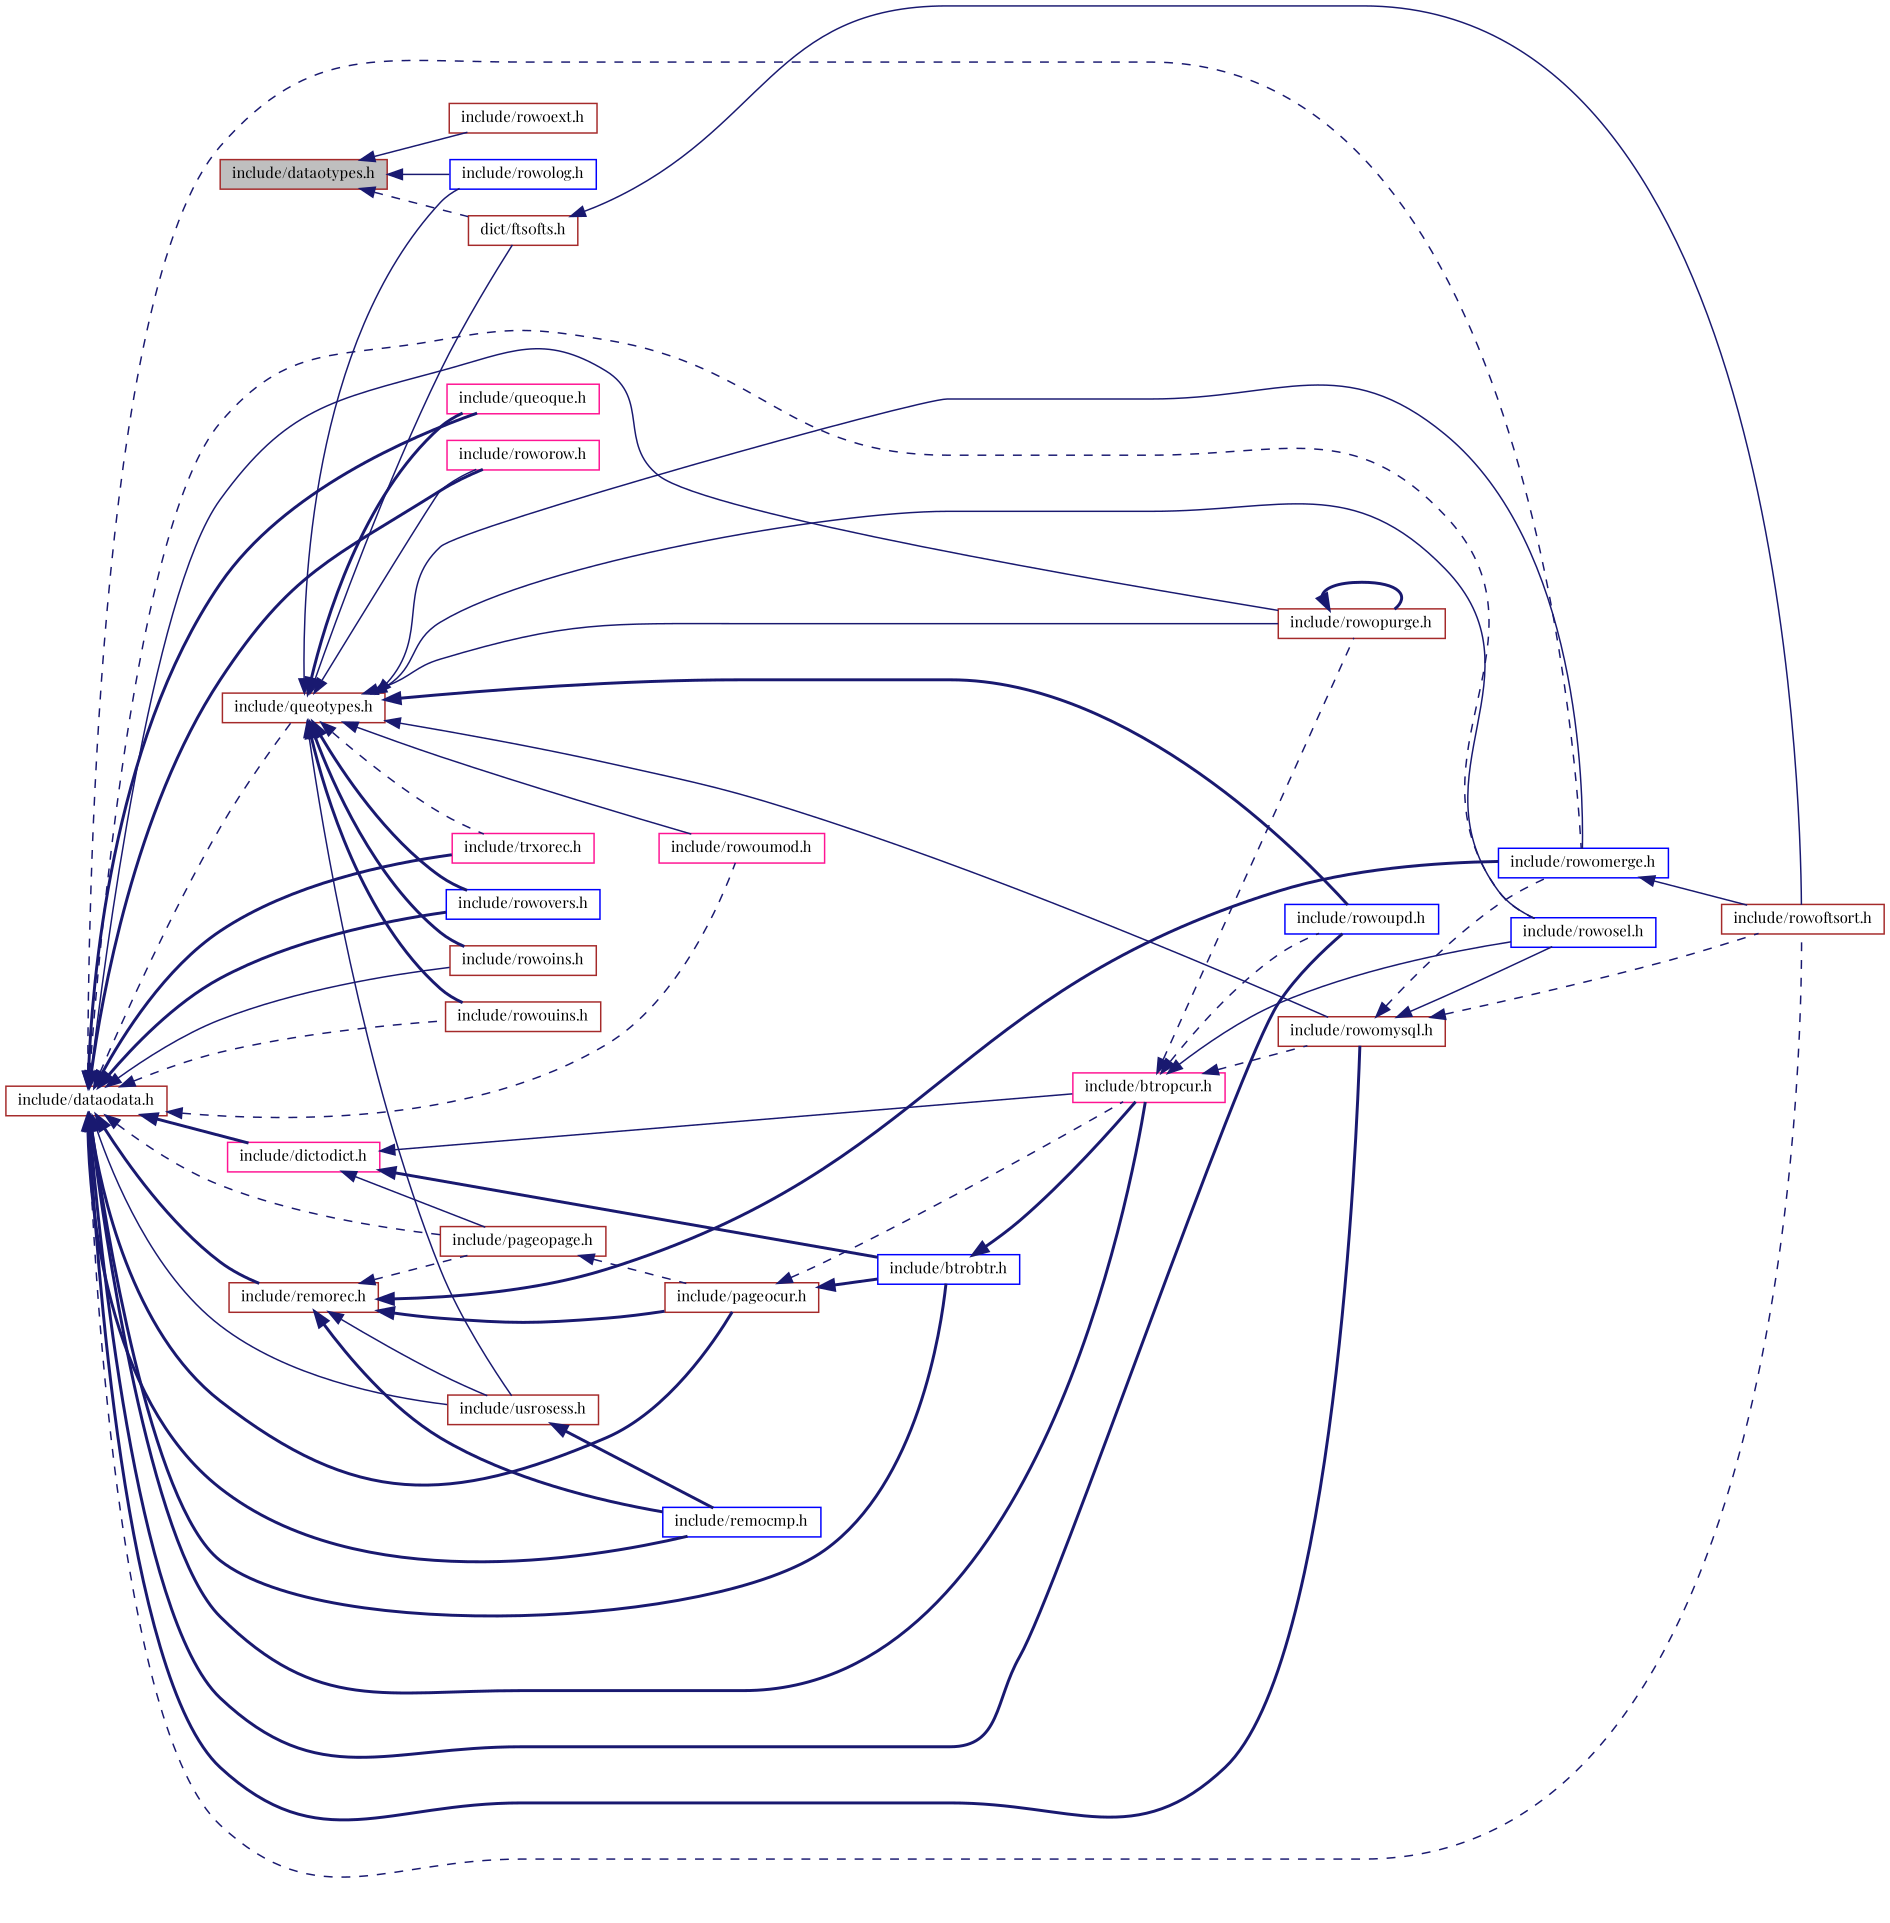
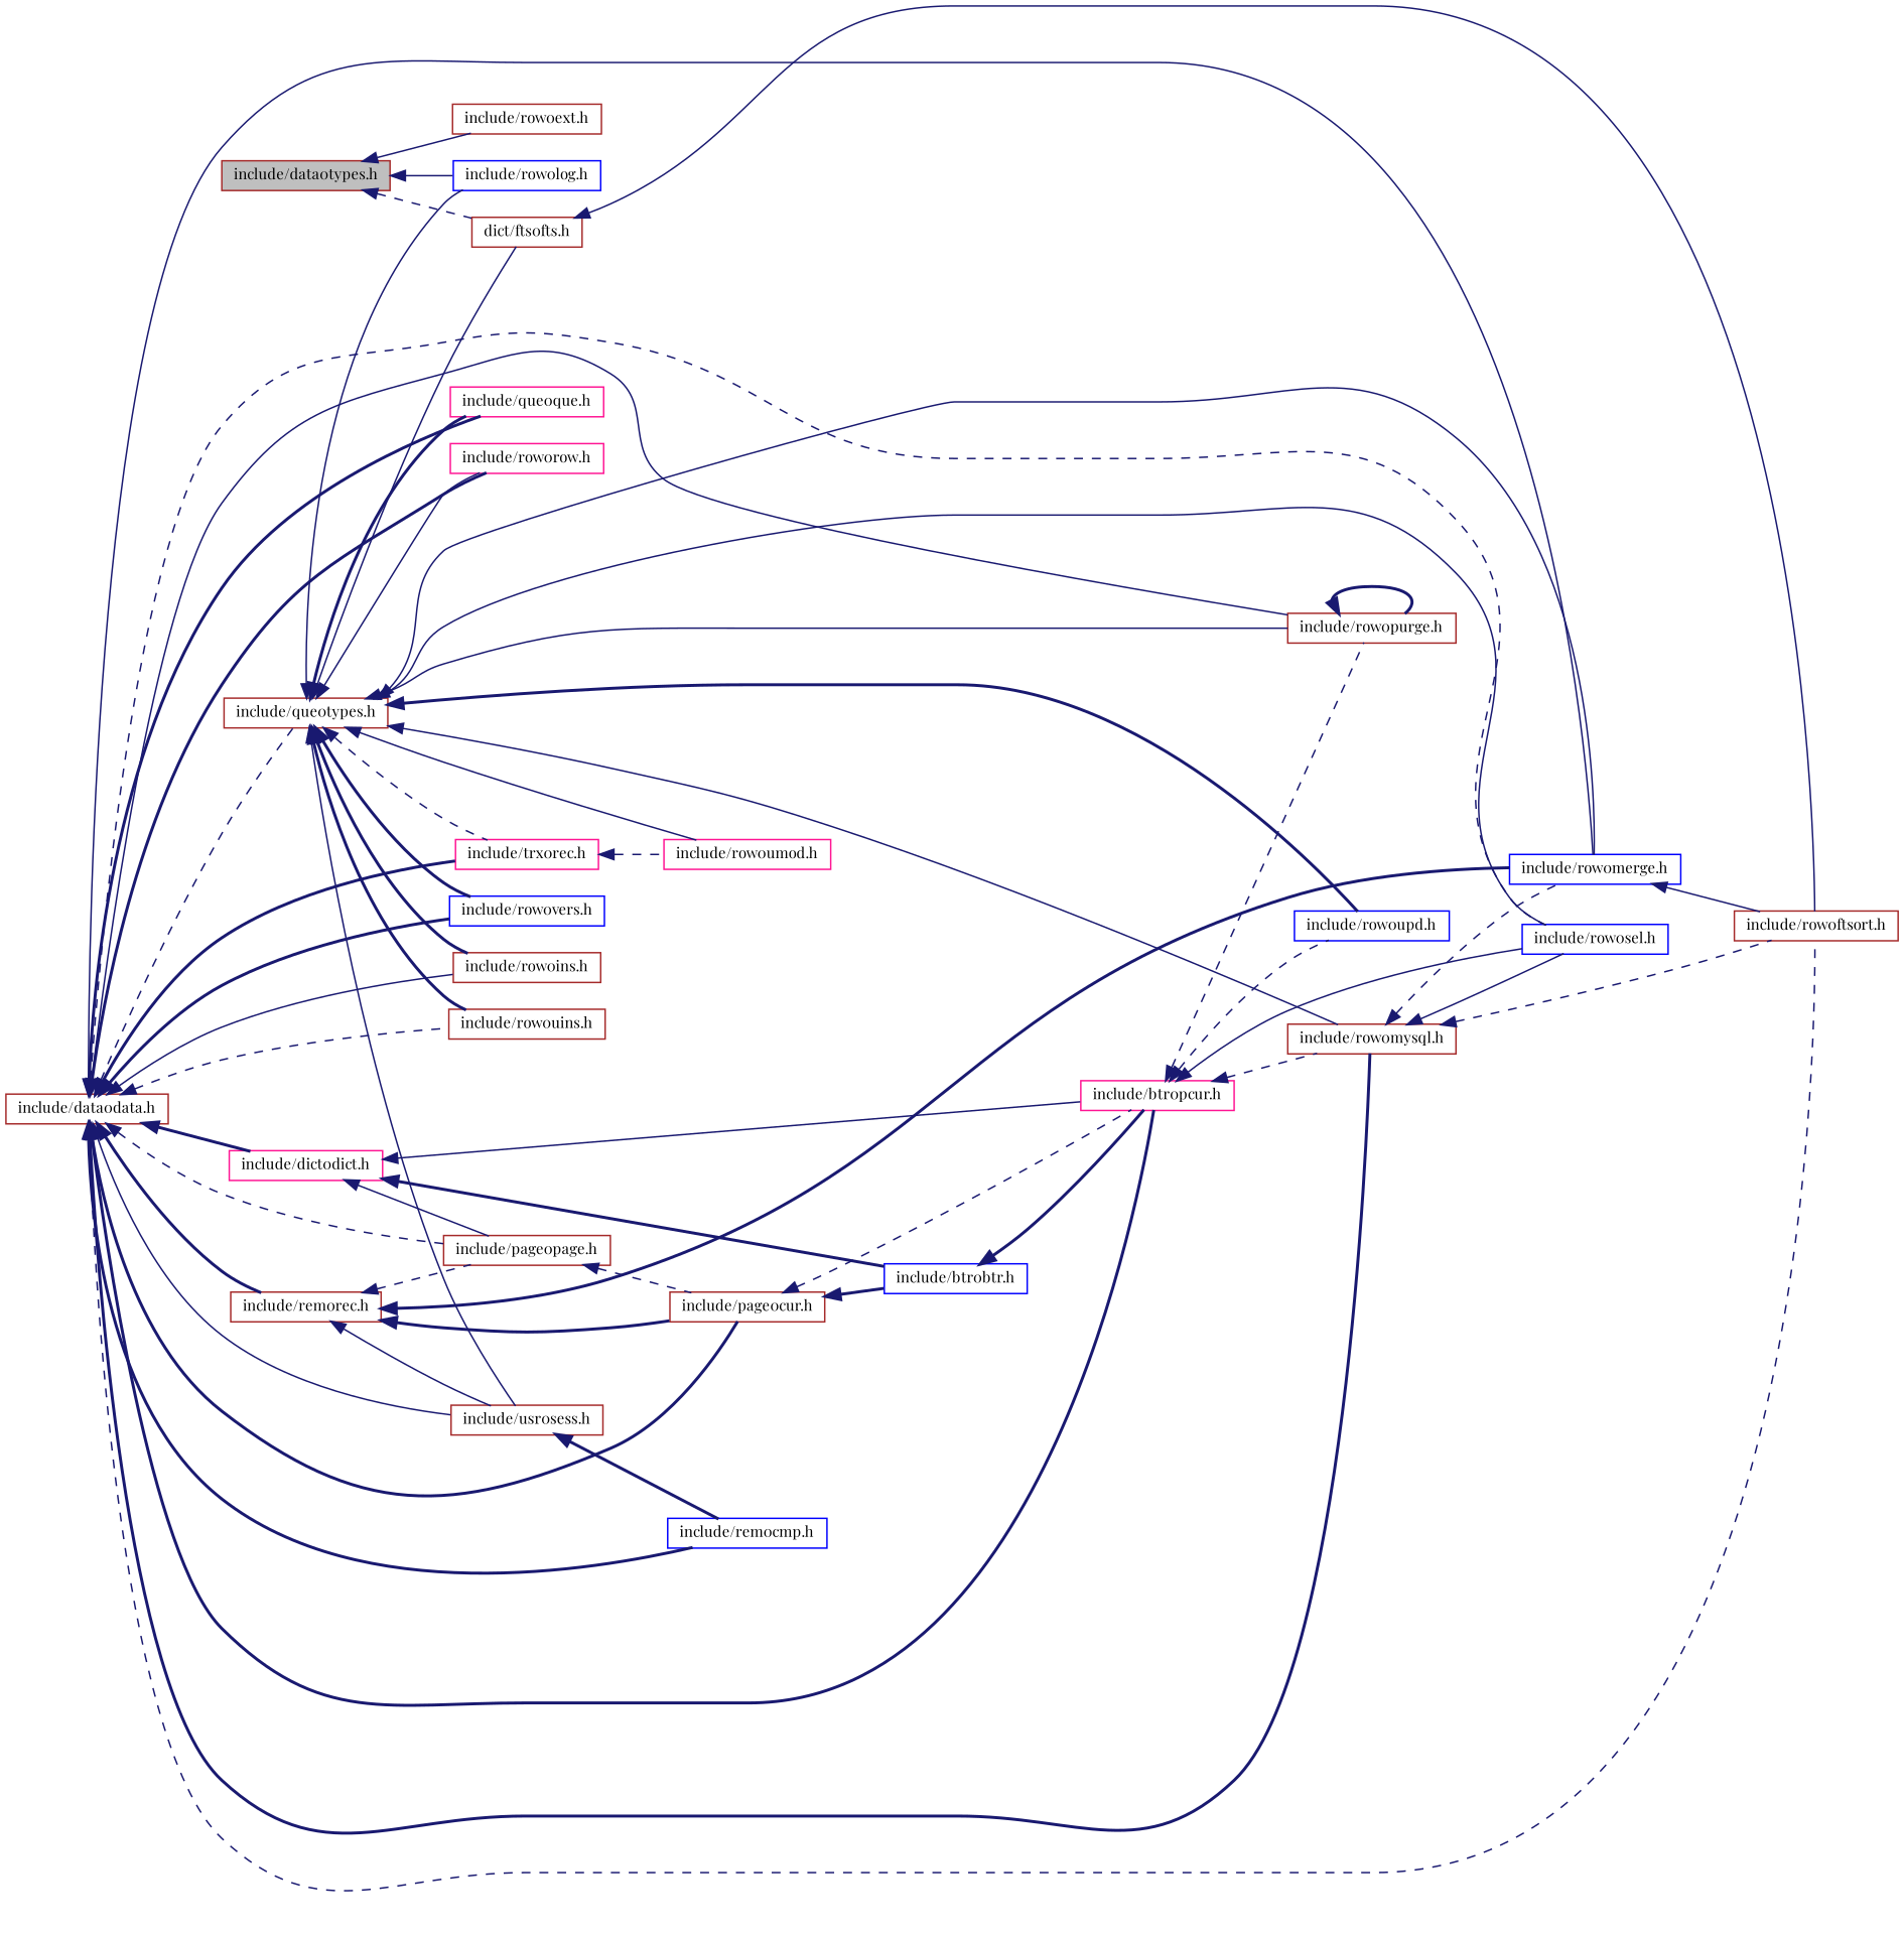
  digraph {
    fontname="Playfair Display"
    rankdir=LR
    node [color=brown fontname="Playfair Display" fontsize=10 shape=record]
    edge [color=midnightblue dir=back fontname="Playfair Display" fontsize=10 labelfontname=FreeSans labelfontsize=10 style=bold]
    n1 [fillcolor=grey75 fontcolor=black height=0.2 label="include/data0types.h" style=filled width=0.4]
    n2 [height=0.2 label="dict/fts0fts.h" width=0.4]
    n3 [color=blue height=0.2 label="include/row0log.h" width=0.4]
    n4 [height=0.2 label="include/row0ext.h" width=0.4]
    n5 [height=0.2 label="include/data0data.h" width=0.4]
    n6 [color=deeppink height=0.2 label="include/que0que.h" width=0.4]
    n7 [height=0.2 label="include/que0types.h" width=0.4]
    n8 [height=0.2 label="include/row0ftsort.h" width=0.4]
    n9 [height=0.2 label="include/usr0sess.h" width=0.4]
    n10 [color=deeppink height=0.2 label="include/row0row.h" width=0.4]
    n11 [color=blue height=0.2 label="include/row0vers.h" width=0.4]
    n12 [color=blue height=0.2 label="include/row0sel.h" width=0.4]
    n13 [height=0.2 label="include/row0mysql.h" width=0.4]
    n14 [color=blue height=0.2 label="include/row0merge.h" width=0.4]
    n15 [height=0.2 label="include/row0ins.h" width=0.4]
    n16 [height=0.2 label="include/row0purge.h" width=0.4]
    n17 [height=0.2 label="include/row0uins.h" width=0.4]
    n18 [color=deeppink height=0.2 label="include/row0umod.h" width=0.4]
    n19 [color=blue height=0.2 label="include/row0upd.h" width=0.4]
    n20 [color=deeppink height=0.2 label="include/trx0rec.h" width=0.4]
    n21 [height=0.2 label="include/rem0rec.h" width=0.4]
    n22 [height=0.2 label="include/page0page.h" width=0.4]
    n23 [height=0.2 label="include/page0cur.h" width=0.4]
    n24 [color=blue height=0.2 label="include/btr0btr.h" width=0.4]
    n25 [color=deeppink height=0.2 label="include/btr0pcur.h" width=0.4]
    n26 [color=blue height=0.2 label="include/rem0cmp.h" width=0.4]
    n27 [color=deeppink height=0.2 label="include/dict0dict.h" width=0.4]
    n1 -> n2 [style=dashed]
    n1 -> n3 [style=solid]
    n1 -> n4 [style=solid]
    n2 -> n8 [style=solid]
    n5 -> n6
    n5 -> n7 [style=dashed]
    n5 -> n8 [style=dashed]
    n5 -> n9 [style=solid]
    n5 -> n10
    n5 -> n11
    n5 -> n12 [style=dashed]
    n5 -> n13
-   n5 -> n14 [style=dashed]
+   n5 -> n14 [style=solid]
    n5 -> n15 [style=solid]
    n5 -> n16 [style=solid]
    n5 -> n17 [style=dashed]
-   n5 -> n18 [style=dashed]
-   n5 -> n19
+   n20 -> n18 [style=dashed]
    n5 -> n20
    n5 -> n21
    n5 -> n22 [style=dashed]
    n5 -> n23
-   n5 -> n24
    n5 -> n25
    n5 -> n26
    n5 -> n27
    n7 -> n2 [style=solid]
    n7 -> n3 [style=solid]
    n7 -> n6
    n7 -> n9 [style=solid]
    n7 -> n10 [style=solid]
    n7 -> n11
    n7 -> n12 [style=solid]
    n7 -> n13 [style=solid]
    n7 -> n14 [style=solid]
    n7 -> n15
    n7 -> n16 [style=solid]
    n7 -> n17
    n7 -> n18 [style=solid]
    n7 -> n19
    n7 -> n20 [style=dashed]
    n9 -> n26
    n13 -> n8 [style=dashed]
    n13 -> n12 [style=solid]
    n13 -> n14 [style=dashed]
    n14 -> n8 [style=solid]
    n16 -> n16
    n21 -> n9 [style=solid]
    n21 -> n14
    n21 -> n22 [style=dashed]
    n21 -> n23
-   n21 -> n26
    n22 -> n23 [style=dashed]
    n23 -> n24
    n23 -> n25 [style=dashed]
    n24 -> n25
    n25 -> n12 [style=solid]
    n25 -> n13 [style=dashed]
    n25 -> n16 [style=dashed]
    n25 -> n19 [style=dashed]
    n27 -> n22 [style=solid]
    n27 -> n24
    n27 -> n25 [style=solid]
  }
